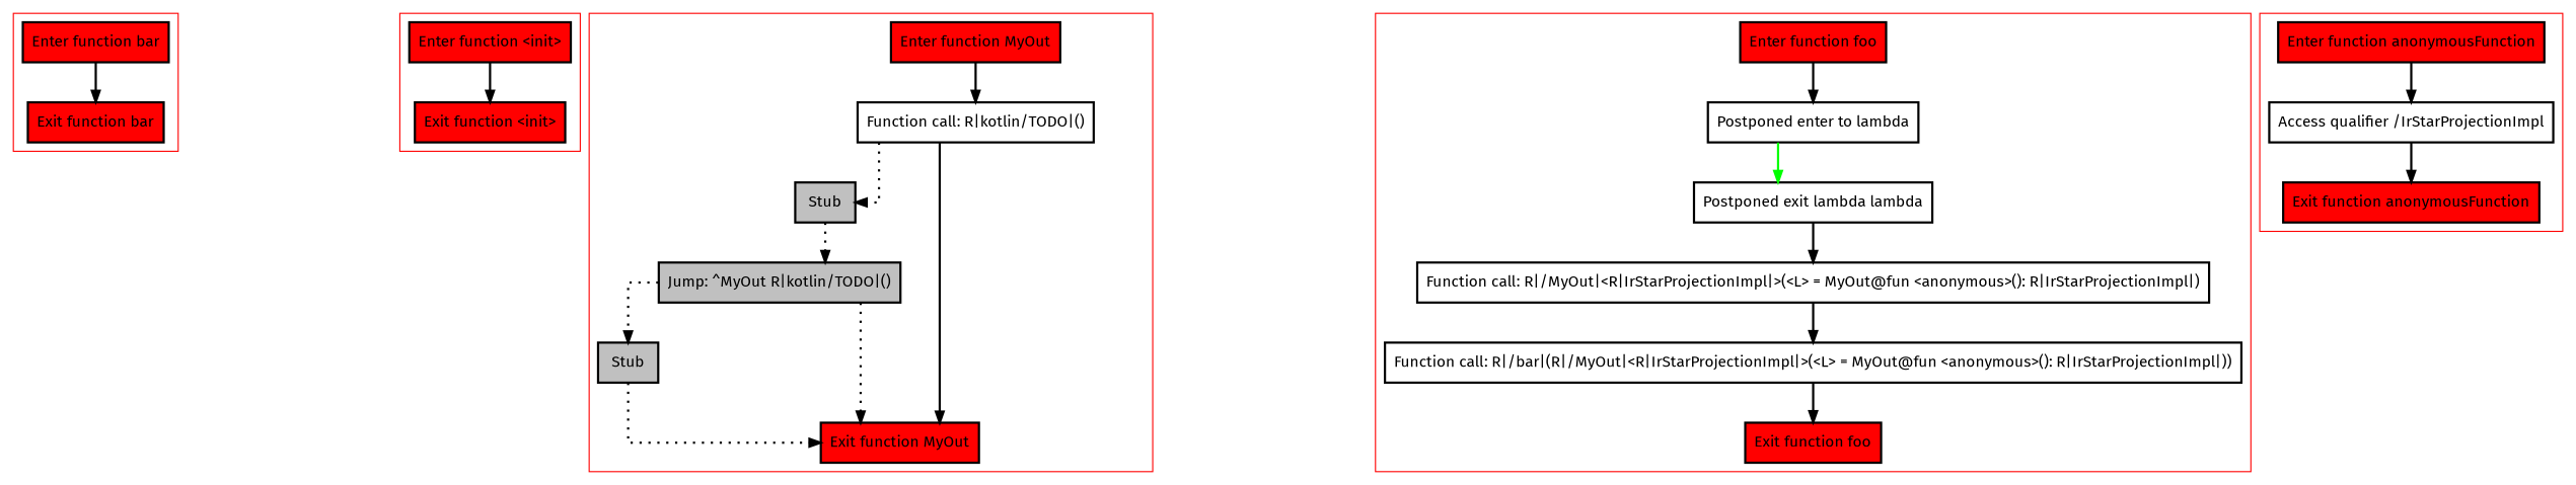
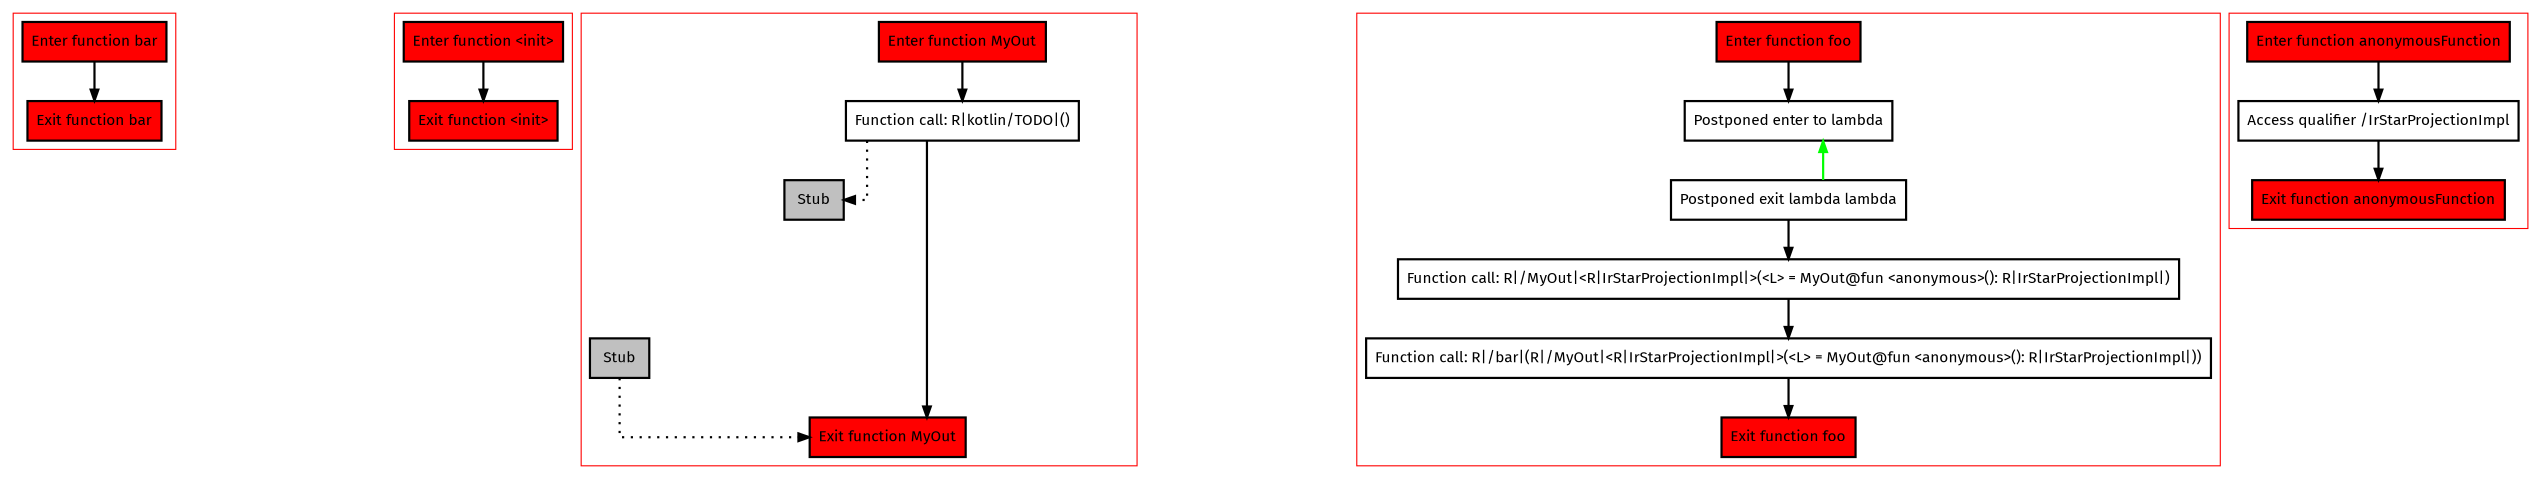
  digraph {
    fontname="Fira Sans"
    nodesep=3
    splines=ortho
    node [fillcolor=red fontname="Fira Sans" penwidth=2 shape=box style=filled]
    edge [fontname="Fira Sans" penwidth=2]
    n1 [label="Enter function bar"]
    n2 [label="Exit function bar"]
    n3 [label="Enter function <init>"]
    n4 [label="Exit function <init>"]
    n5 [label="Enter function MyOut"]
    n6 [label="Function call: R|kotlin/TODO|()" fillcolor="" style=""]
    n7 [fillcolor=gray label=Stub]
-   n8 [fillcolor=gray label="Jump: ^MyOut R|kotlin/TODO|()"]
    n9 [fillcolor=gray label=Stub]
    n10 [label="Exit function MyOut"]
    n11 [label="Enter function foo"]
    n12 [label="Postponed enter to lambda" fillcolor="" style=""]
    n13 [label="Postponed exit lambda lambda" fillcolor="" style=""]
    n14 [label="Function call: R|/MyOut|<R|IrStarProjectionImpl|>(<L> = MyOut@fun <anonymous>(): R|IrStarProjectionImpl|)" fillcolor="" style=""]
    n15 [label="Function call: R|/bar|(R|/MyOut|<R|IrStarProjectionImpl|>(<L> = MyOut@fun <anonymous>(): R|IrStarProjectionImpl|))" fillcolor="" style=""]
    n16 [label="Exit function foo"]
    n17 [label="Enter function anonymousFunction"]
    n18 [label="Access qualifier /IrStarProjectionImpl" fillcolor="" style=""]
    n19 [label="Exit function anonymousFunction"]
    subgraph cluster_1 {
      color=red
      n1
      n2
    }
    subgraph cluster_2 {
      color=red
      n3
      n4
    }
    subgraph cluster_3 {
      color=red
      n5
      n6
      n7
-     n8
      n9
      n10
    }
    subgraph cluster_4 {
      color=red
      n11
      n12
      n13
      n14
      n15
      n16
    }
    subgraph cluster_5 {
      color=red
      n17
      n18
      n19
    }
    n1 -> n2
    n3 -> n4
    n5 -> n6
    n6 -> n7 [style=dotted]
    n6 -> n10
-   n7 -> n8 [style=dotted]
-   n8 -> n9 [style=dotted]
-   n8 -> n10 [style=dotted]
    n9 -> n10 [style=dotted]
    n11 -> n12
-   n12 -> n13 [color=green]
+   n13 -> n12 [color=green]
    n13 -> n14
    n14 -> n15
    n15 -> n16
    n17 -> n18
    n18 -> n19
  }
